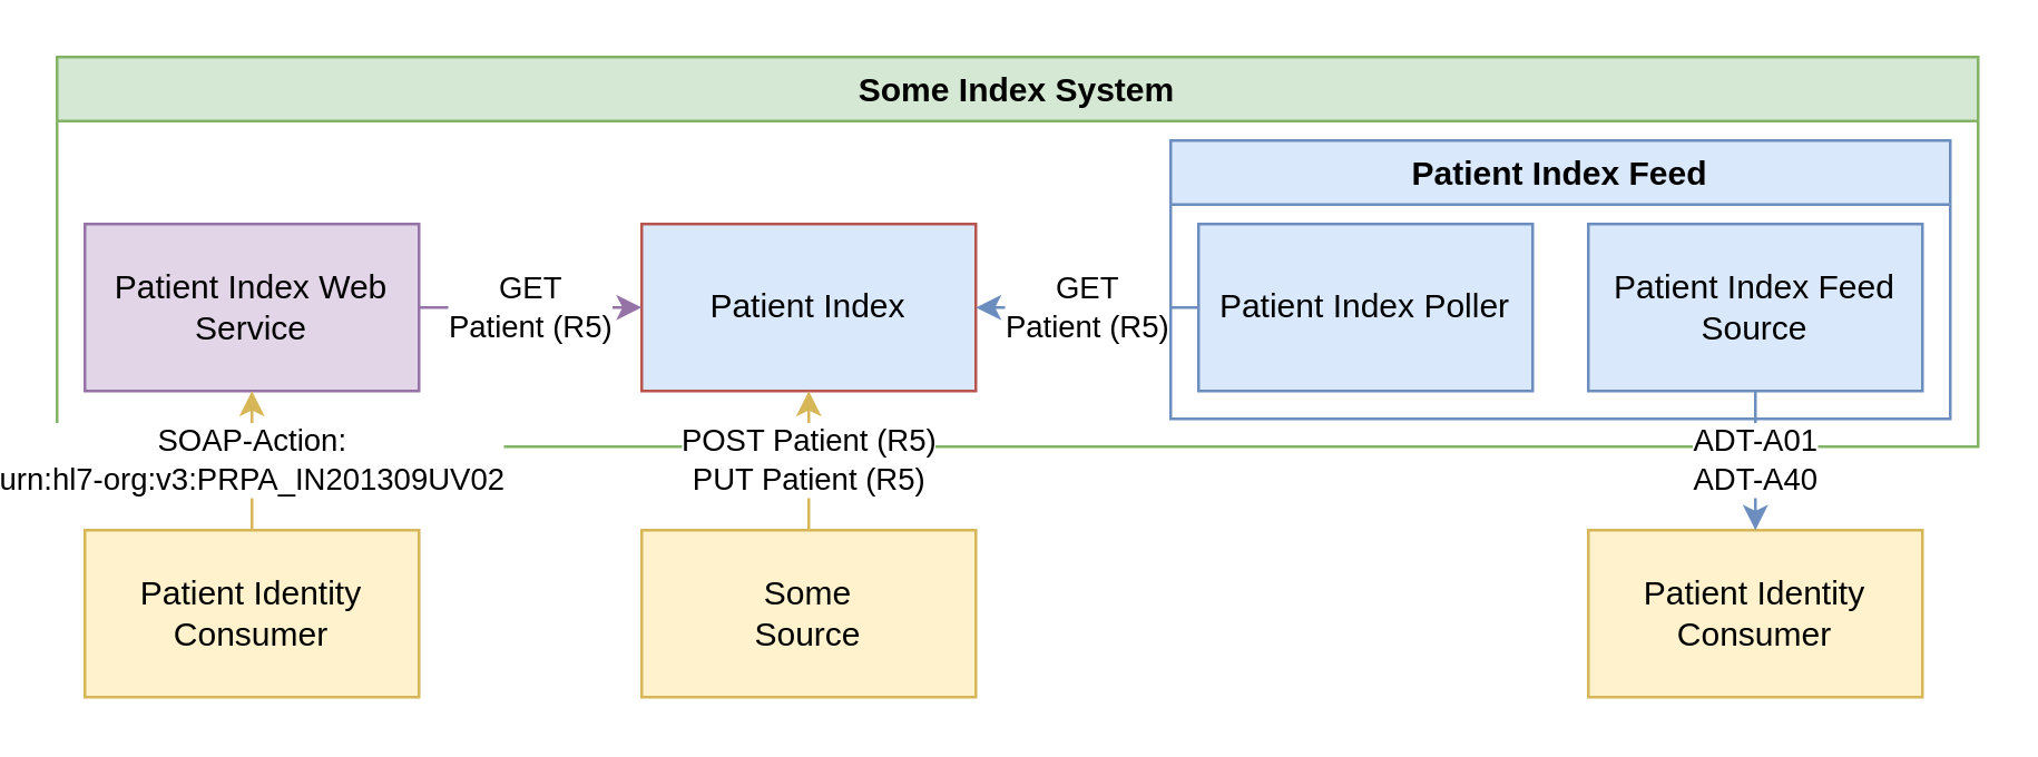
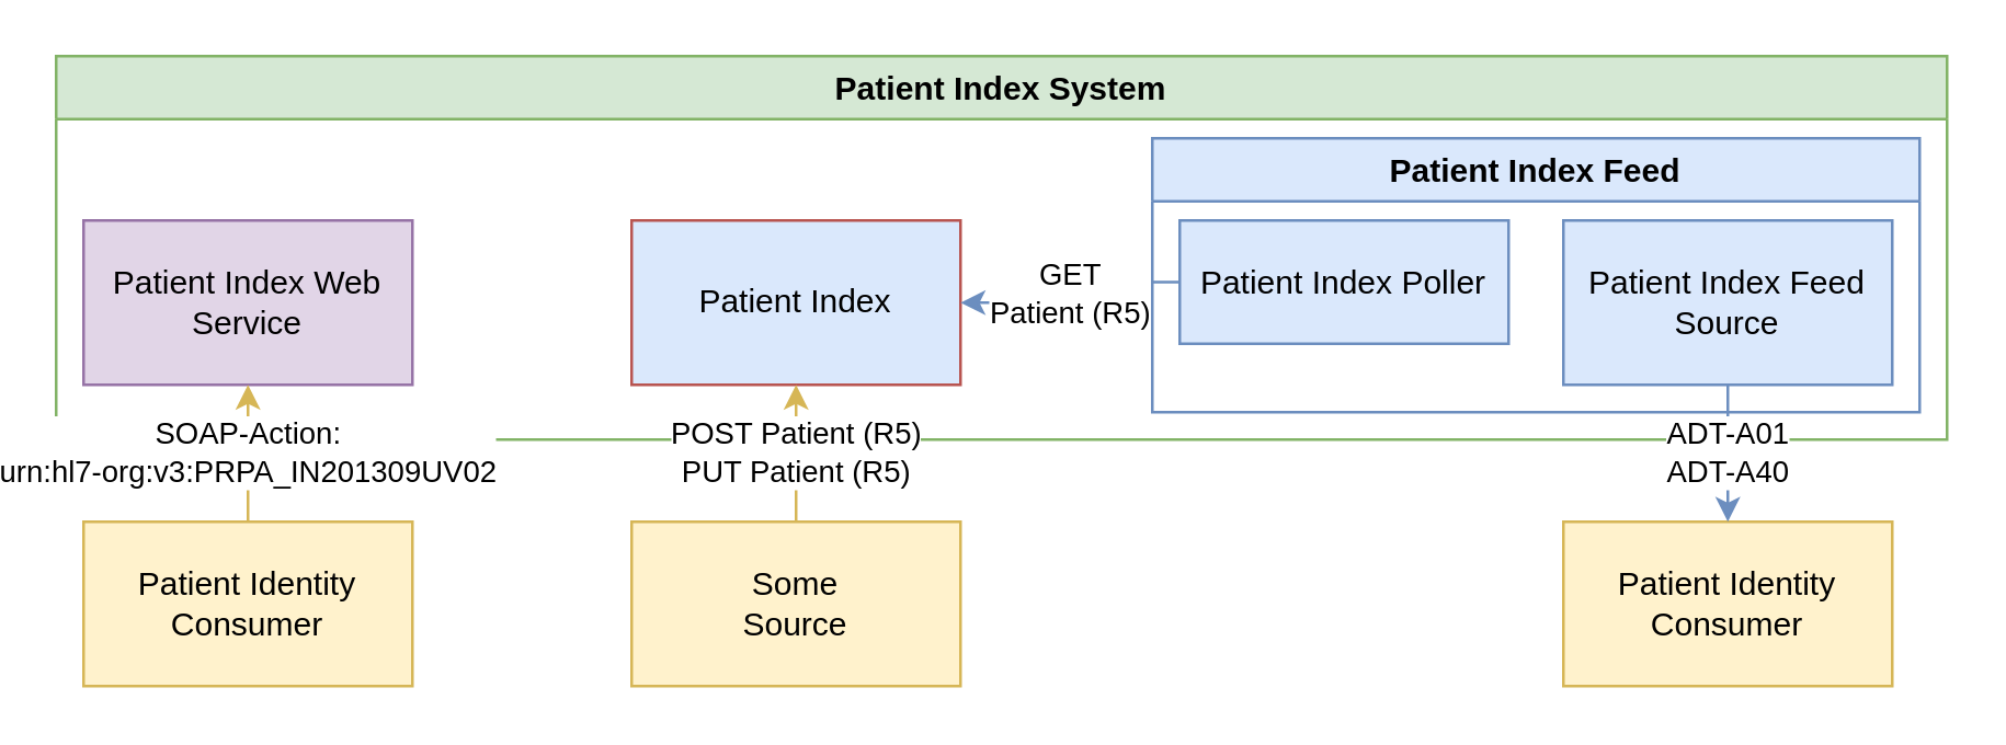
  <mxCell id="0" />
  <mxCell id="1" parent="0" />
- <mxCell id="2" value="Some Index System" style="swimlane;fillColor=#d5e8d4;strokeColor=#82b366;" parent="1" vertex="1"><mxGeometry x="20" width="690" height="140" as="geometry" y="20" /></mxCell>
+ <mxCell id="2" value="Patient Index System" style="swimlane;fillColor=#d5e8d4;strokeColor=#82b366;" parent="1" vertex="1"><mxGeometry x="20" width="690" height="140" as="geometry" y="20" /></mxCell>
  <mxCell id="3" value="Patient Index" style="rounded=0;whiteSpace=wrap;html=1;fillColor=#dae8fc;strokeColor=#b85450;" parent="2" vertex="1"><mxGeometry x="210" y="60" width="120" height="60" as="geometry" /></mxCell>
- <mxCell id="4" value="GET&lt;br&gt;Patient (R5)" style="edgeStyle=orthogonalEdgeStyle;rounded=0;orthogonalLoop=1;jettySize=auto;html=1;fillColor=#e1d5e7;strokeColor=#9673a6;" parent="2" source="5" target="3" edge="1"><mxGeometry relative="1" as="geometry" /></mxCell>
  <mxCell id="5" value="Patient Index Web Service" style="rounded=0;whiteSpace=wrap;html=1;fillColor=#e1d5e7;strokeColor=#9673a6;" parent="2" vertex="1"><mxGeometry x="10" y="60" width="120" height="60" as="geometry" /></mxCell>
  <mxCell id="6" value="Patient Index Feed" style="swimlane;fillColor=#dae8fc;strokeColor=#6c8ebf;" parent="2" vertex="1"><mxGeometry x="400" y="30" width="280" height="100" as="geometry" /></mxCell>
- <mxCell id="7" value="Patient Index Poller" style="rounded=0;whiteSpace=wrap;html=1;fillColor=#dae8fc;strokeColor=#6c8ebf;" parent="6" vertex="1"><mxGeometry x="10" y="30" width="120" height="60" as="geometry" /></mxCell>
+ <mxCell id="7" value="Patient Index Poller" style="rounded=0;whiteSpace=wrap;html=1;fillColor=#dae8fc;strokeColor=#6c8ebf;" parent="6" vertex="1"><mxGeometry x="10" y="30" width="120" height="45" as="geometry" /></mxCell>
  <mxCell id="8" value="Patient Index Feed Source" style="rounded=0;whiteSpace=wrap;html=1;fillColor=#dae8fc;strokeColor=#6c8ebf;" parent="6" vertex="1"><mxGeometry x="150" y="30" width="120" height="60" as="geometry" /></mxCell>
  <mxCell id="9" value="GET&lt;br&gt;Patient (R5)" style="edgeStyle=orthogonalEdgeStyle;rounded=0;orthogonalLoop=1;jettySize=auto;html=1;fillColor=#dae8fc;strokeColor=#6c8ebf;" parent="2" source="7" target="3" edge="1"><mxGeometry relative="1" as="geometry" /></mxCell>
  <mxCell id="10" value="POST Patient (R5)&lt;br&gt;PUT Patient (R5)" style="edgeStyle=orthogonalEdgeStyle;rounded=0;orthogonalLoop=1;jettySize=auto;html=1;fillColor=#fff2cc;strokeColor=#d6b656;" parent="1" source="11" target="3" edge="1"><mxGeometry relative="1" as="geometry" /></mxCell>
  <mxCell id="11" value="Some&lt;br&gt;Source" style="rounded=0;whiteSpace=wrap;html=1;fillColor=#fff2cc;strokeColor=#d6b656;" parent="1" vertex="1"><mxGeometry x="230" y="190" width="120" height="60" as="geometry" /></mxCell>
  <mxCell id="12" value="SOAP-Action:&lt;br&gt;urn:hl7-org:v3:PRPA_IN201309UV02" style="edgeStyle=orthogonalEdgeStyle;rounded=0;orthogonalLoop=1;jettySize=auto;html=1;fillColor=#fff2cc;strokeColor=#d6b656;" parent="1" source="13" target="5" edge="1"><mxGeometry relative="1" as="geometry" /></mxCell>
  <mxCell id="13" value="Patient Identity Consumer" style="rounded=0;whiteSpace=wrap;html=1;fillColor=#fff2cc;strokeColor=#d6b656;" parent="1" vertex="1"><mxGeometry x="30" y="190" width="120" height="60" as="geometry" /></mxCell>
  <mxCell id="14" value="Patient Identity Consumer" style="rounded=0;whiteSpace=wrap;html=1;fillColor=#fff2cc;strokeColor=#d6b656;" parent="1" vertex="1"><mxGeometry x="570" y="190" width="120" height="60" as="geometry" /></mxCell>
  <mxCell id="15" value="ADT-A01&lt;br&gt;ADT-A40" style="edgeStyle=orthogonalEdgeStyle;rounded=0;orthogonalLoop=1;jettySize=auto;html=1;fillColor=#dae8fc;strokeColor=#6c8ebf;" parent="1" source="8" target="14" edge="1"><mxGeometry relative="1" as="geometry" /></mxCell>
